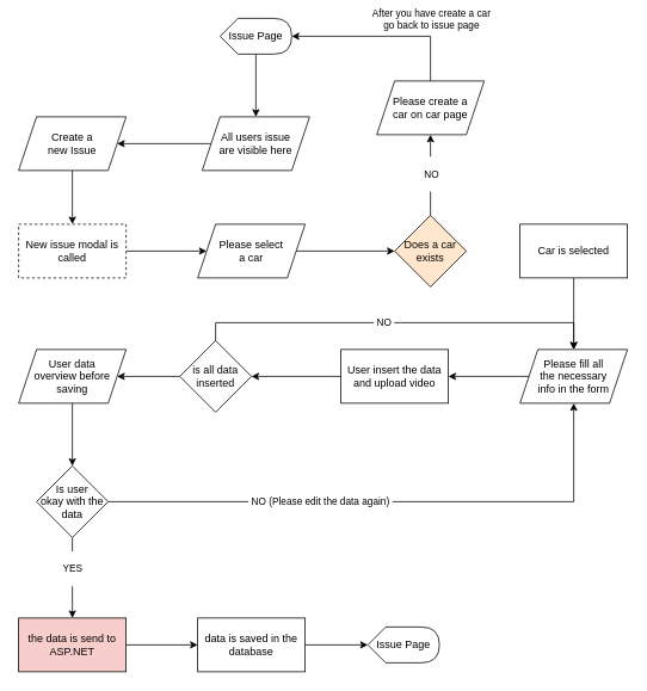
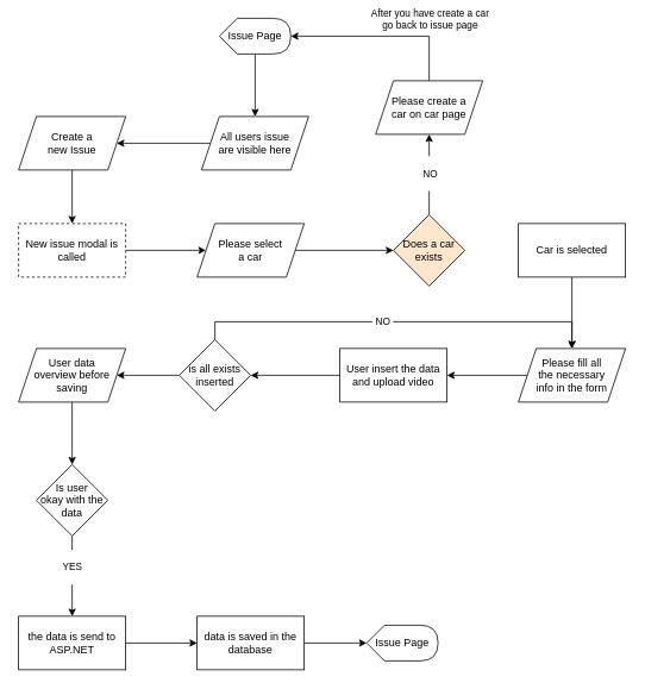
  <mxCell id="0" />
  <mxCell id="1" parent="0" />
  <mxCell id="2" value="" style="edgeStyle=orthogonalEdgeStyle;rounded=0;orthogonalLoop=1;jettySize=auto;html=1;" edge="1" parent="1" source="3" target="5"><mxGeometry relative="1" as="geometry" /></mxCell>
  <mxCell id="3" value="Issue Page" style="shape=display;whiteSpace=wrap;html=1;" vertex="1" parent="1"><mxGeometry x="245" y="20" width="80" height="40" as="geometry" /></mxCell>
  <mxCell id="4" value="" style="edgeStyle=orthogonalEdgeStyle;rounded=0;orthogonalLoop=1;jettySize=auto;html=1;" edge="1" parent="1" source="5" target="7"><mxGeometry relative="1" as="geometry" /></mxCell>
  <mxCell id="5" value="All users issue &lt;br&gt;are visible here" style="shape=parallelogram;perimeter=parallelogramPerimeter;whiteSpace=wrap;html=1;fixedSize=1;" vertex="1" parent="1"><mxGeometry x="225" y="130" width="120" height="60" as="geometry" /></mxCell>
  <mxCell id="6" value="" style="edgeStyle=orthogonalEdgeStyle;rounded=0;orthogonalLoop=1;jettySize=auto;html=1;" edge="1" parent="1" source="7" target="9"><mxGeometry relative="1" as="geometry" /></mxCell>
  <mxCell id="7" value="Create a &lt;br&gt;new Issue" style="shape=parallelogram;perimeter=parallelogramPerimeter;whiteSpace=wrap;html=1;fixedSize=1;" vertex="1" parent="1"><mxGeometry x="20" y="130" width="120" height="60" as="geometry" /></mxCell>
  <mxCell id="8" value="" style="edgeStyle=orthogonalEdgeStyle;rounded=0;orthogonalLoop=1;jettySize=auto;html=1;" edge="1" parent="1" source="9" target="11"><mxGeometry relative="1" as="geometry" /></mxCell>
  <mxCell id="9" value="New issue modal is called" style="whiteSpace=wrap;html=1;dashed=1;" vertex="1" parent="1"><mxGeometry x="20" y="250" width="120" height="60" as="geometry" /></mxCell>
  <mxCell id="10" value="" style="edgeStyle=orthogonalEdgeStyle;rounded=0;orthogonalLoop=1;jettySize=auto;html=1;" edge="1" parent="1" source="11" target="14"><mxGeometry relative="1" as="geometry" /></mxCell>
  <mxCell id="11" value="Please select &lt;br&gt;a car" style="shape=parallelogram;perimeter=parallelogramPerimeter;whiteSpace=wrap;html=1;fixedSize=1;" vertex="1" parent="1"><mxGeometry x="220" y="250" width="120" height="60" as="geometry" /></mxCell>
  <mxCell id="12" value="" style="edgeStyle=orthogonalEdgeStyle;rounded=0;orthogonalLoop=1;jettySize=auto;html=1;" edge="1" parent="1" source="14" target="15"><mxGeometry relative="1" as="geometry" /></mxCell>
  <mxCell id="13" value="&lt;br&gt;&lt;div&gt;NO&lt;/div&gt;&lt;div&gt;&lt;br&gt;&lt;/div&gt;" style="edgeLabel;html=1;align=center;verticalAlign=middle;resizable=0;points=[];" vertex="1" connectable="0" parent="12"><mxGeometry x="0.044" y="-1" relative="1" as="geometry"><mxPoint x="-1" as="offset" /></mxGeometry></mxCell>
  <mxCell id="14" value="Does a car exists" style="rhombus;whiteSpace=wrap;html=1;fillColor=#ffe6cc;" vertex="1" parent="1"><mxGeometry x="440" y="240" width="80" height="80" as="geometry" /></mxCell>
  <mxCell id="15" value="Please create a&lt;br&gt;car on car page" style="shape=parallelogram;perimeter=parallelogramPerimeter;whiteSpace=wrap;html=1;fixedSize=1;" vertex="1" parent="1"><mxGeometry x="420" y="90" width="120" height="60" as="geometry" /></mxCell>
  <mxCell id="16" style="edgeStyle=orthogonalEdgeStyle;rounded=0;orthogonalLoop=1;jettySize=auto;html=1;entryX=1;entryY=0.5;entryDx=0;entryDy=0;entryPerimeter=0;" edge="1" parent="1" source="15" target="3"><mxGeometry relative="1" as="geometry"><Array as="points"><mxPoint x="480" y="40" /></Array></mxGeometry></mxCell>
  <mxCell id="17" value="After you have create a car &lt;br&gt;go back to issue page" style="edgeLabel;html=1;align=center;verticalAlign=middle;resizable=0;points=[];" vertex="1" connectable="0" parent="16"><mxGeometry x="0.102" y="2" relative="1" as="geometry"><mxPoint x="63" y="-22" as="offset" /></mxGeometry></mxCell>
  <mxCell id="18" value="" style="edgeStyle=orthogonalEdgeStyle;rounded=0;orthogonalLoop=1;jettySize=auto;html=1;" edge="1" parent="1" source="19" target="21"><mxGeometry relative="1" as="geometry" /></mxCell>
  <mxCell id="19" value="Car is selected" style="whiteSpace=wrap;html=1;" vertex="1" parent="1"><mxGeometry x="580" y="250" width="120" height="60" as="geometry" /></mxCell>
  <mxCell id="20" value="" style="edgeStyle=orthogonalEdgeStyle;rounded=0;orthogonalLoop=1;jettySize=auto;html=1;" edge="1" parent="1" source="21" target="23"><mxGeometry relative="1" as="geometry" /></mxCell>
  <mxCell id="21" value="Please fill all &lt;br&gt;the necessary &lt;br&gt;info in the form" style="shape=parallelogram;perimeter=parallelogramPerimeter;whiteSpace=wrap;html=1;fixedSize=1;" vertex="1" parent="1"><mxGeometry x="580" y="390" width="120" height="60" as="geometry" /></mxCell>
  <mxCell id="22" value="" style="edgeStyle=orthogonalEdgeStyle;rounded=0;orthogonalLoop=1;jettySize=auto;html=1;" edge="1" parent="1" source="23" target="27"><mxGeometry relative="1" as="geometry" /></mxCell>
  <mxCell id="23" value="User insert the data and upload video" style="whiteSpace=wrap;html=1;" vertex="1" parent="1"><mxGeometry x="380" y="390" width="120" height="60" as="geometry" /></mxCell>
  <mxCell id="24" style="edgeStyle=orthogonalEdgeStyle;rounded=0;orthogonalLoop=1;jettySize=auto;html=1;entryX=0.5;entryY=0;entryDx=0;entryDy=0;" edge="1" parent="1" source="27" target="21"><mxGeometry relative="1" as="geometry"><Array as="points"><mxPoint x="240" y="360" /><mxPoint x="640" y="360" /></Array></mxGeometry></mxCell>
  <mxCell id="25" value="&amp;nbsp;NO&amp;nbsp;" style="edgeLabel;html=1;align=center;verticalAlign=middle;resizable=0;points=[];" vertex="1" connectable="0" parent="24"><mxGeometry x="-0.08" y="1" relative="1" as="geometry"><mxPoint as="offset" /></mxGeometry></mxCell>
  <mxCell id="26" value="" style="edgeStyle=orthogonalEdgeStyle;rounded=0;orthogonalLoop=1;jettySize=auto;html=1;" edge="1" parent="1" source="27" target="29"><mxGeometry relative="1" as="geometry" /></mxCell>
- <mxCell id="27" value="is all data inserted" style="rhombus;whiteSpace=wrap;html=1;" vertex="1" parent="1"><mxGeometry x="200" y="380" width="80" height="80" as="geometry" /></mxCell>
+ <mxCell id="27" value="is all exists inserted" style="rhombus;whiteSpace=wrap;html=1;" vertex="1" parent="1"><mxGeometry x="200" y="380" width="80" height="80" as="geometry" /></mxCell>
  <mxCell id="28" value="" style="edgeStyle=orthogonalEdgeStyle;rounded=0;orthogonalLoop=1;jettySize=auto;html=1;" edge="1" parent="1" source="29" target="34"><mxGeometry relative="1" as="geometry" /></mxCell>
  <mxCell id="29" value="User data &lt;br&gt;overview before saving" style="shape=parallelogram;perimeter=parallelogramPerimeter;whiteSpace=wrap;html=1;fixedSize=1;" vertex="1" parent="1"><mxGeometry x="20" y="390" width="120" height="60" as="geometry" /></mxCell>
- <mxCell id="30" style="edgeStyle=orthogonalEdgeStyle;rounded=0;orthogonalLoop=1;jettySize=auto;html=1;entryX=0.5;entryY=1;entryDx=0;entryDy=0;" edge="1" parent="1" source="34" target="21"><mxGeometry relative="1" as="geometry" /></mxCell>
- <mxCell id="31" value="&amp;nbsp;NO (Please edit the data again)&amp;nbsp;" style="edgeLabel;html=1;align=center;verticalAlign=middle;resizable=0;points=[];" vertex="1" connectable="0" parent="30"><mxGeometry x="-0.251" y="1" relative="1" as="geometry"><mxPoint as="offset" /></mxGeometry></mxCell>
  <mxCell id="32" value="" style="edgeStyle=orthogonalEdgeStyle;rounded=0;orthogonalLoop=1;jettySize=auto;html=1;" edge="1" parent="1" source="34" target="36"><mxGeometry relative="1" as="geometry" /></mxCell>
  <mxCell id="33" value="&lt;br&gt;&lt;div&gt;YES&lt;/div&gt;&lt;div&gt;&lt;br&gt;&lt;/div&gt;" style="edgeLabel;html=1;align=center;verticalAlign=middle;resizable=0;points=[];" vertex="1" connectable="0" parent="32"><mxGeometry x="-0.244" y="-1" relative="1" as="geometry"><mxPoint as="offset" /></mxGeometry></mxCell>
  <mxCell id="34" value="Is user &lt;br&gt;okay with the data" style="rhombus;whiteSpace=wrap;html=1;" vertex="1" parent="1"><mxGeometry x="40" y="520" width="80" height="80" as="geometry" /></mxCell>
  <mxCell id="35" value="" style="edgeStyle=orthogonalEdgeStyle;rounded=0;orthogonalLoop=1;jettySize=auto;html=1;" edge="1" parent="1" source="36" target="38"><mxGeometry relative="1" as="geometry" /></mxCell>
- <mxCell id="36" value="the data is send to ASP.NET" style="whiteSpace=wrap;html=1;fillColor=#f8cecc;" vertex="1" parent="1"><mxGeometry x="20" y="690" width="120" height="60" as="geometry" /></mxCell>
+ <mxCell id="36" value="the data is send to ASP.NET" style="whiteSpace=wrap;html=1;" vertex="1" parent="1"><mxGeometry x="20" y="690" width="120" height="60" as="geometry" /></mxCell>
  <mxCell id="37" value="" style="edgeStyle=orthogonalEdgeStyle;rounded=0;orthogonalLoop=1;jettySize=auto;html=1;" edge="1" parent="1" source="38" target="39"><mxGeometry relative="1" as="geometry" /></mxCell>
  <mxCell id="38" value="data is saved in the database" style="whiteSpace=wrap;html=1;" vertex="1" parent="1"><mxGeometry x="220" y="690" width="120" height="60" as="geometry" /></mxCell>
  <mxCell id="39" value="Issue Page" style="shape=display;whiteSpace=wrap;html=1;" vertex="1" parent="1"><mxGeometry x="410" y="700" width="80" height="40" as="geometry" /></mxCell>
